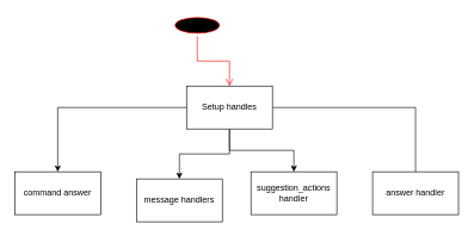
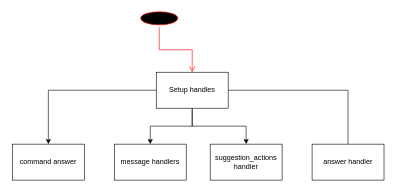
  <mxCell id="0" />
  <mxCell id="1" parent="0" />
- <mxCell id="2" value="main()" style="ellipse;html=1;shape=startState;fillColor=#000000;strokeColor=#ff0000;" vertex="1" parent="1"><mxGeometry x="240" y="20" width="70" height="30" as="geometry" /></mxCell>
+ <mxCell id="2" value="main()" style="ellipse;html=1;shape=startState;fillColor=#000000;strokeColor=#ff0000;" vertex="1" parent="1"><mxGeometry x="230" y="15" width="70" height="30" as="geometry" /></mxCell>
  <mxCell id="3" value="" style="edgeStyle=orthogonalEdgeStyle;html=1;verticalAlign=bottom;endArrow=open;endSize=8;strokeColor=#ff0000;rounded=0;" edge="1" source="2" parent="1" target="8"><mxGeometry relative="1" as="geometry"><mxPoint x="380" y="35" as="targetPoint" /></mxGeometry></mxCell>
  <mxCell id="4" style="edgeStyle=orthogonalEdgeStyle;rounded=0;orthogonalLoop=1;jettySize=auto;html=1;" edge="1" parent="1" source="8" target="9"><mxGeometry relative="1" as="geometry" /></mxCell>
  <mxCell id="5" style="edgeStyle=orthogonalEdgeStyle;rounded=0;orthogonalLoop=1;jettySize=auto;html=1;" edge="1" parent="1" source="8" target="10"><mxGeometry relative="1" as="geometry" /></mxCell>
  <mxCell id="6" style="edgeStyle=orthogonalEdgeStyle;rounded=0;orthogonalLoop=1;jettySize=auto;html=1;" edge="1" parent="1" source="8" target="11"><mxGeometry relative="1" as="geometry" /></mxCell>
  <mxCell id="7" style="edgeStyle=orthogonalEdgeStyle;rounded=0;orthogonalLoop=1;jettySize=auto;html=1;endArrow=none;" edge="1" parent="1" source="8" target="12"><mxGeometry relative="1" as="geometry" /></mxCell>
  <mxCell id="8" value="Setup handles" style="rounded=0;whiteSpace=wrap;html=1;" vertex="1" parent="1"><mxGeometry x="260" y="120" width="120" height="60" as="geometry" /></mxCell>
  <mxCell id="9" value="command answer" style="rounded=0;whiteSpace=wrap;html=1;" vertex="1" parent="1"><mxGeometry x="20" y="240" width="120" height="60" as="geometry" /></mxCell>
- <mxCell id="10" value="message handlers" style="rounded=0;whiteSpace=wrap;html=1;" vertex="1" parent="1"><mxGeometry x="190" y="250" width="120" height="60" as="geometry" /></mxCell>
+ <mxCell id="10" value="message handlers" style="rounded=0;whiteSpace=wrap;html=1;" vertex="1" parent="1"><mxGeometry x="190" y="240" width="120" height="60" as="geometry" /></mxCell>
  <mxCell id="11" value="suggestion_actions handler" style="rounded=0;whiteSpace=wrap;html=1;" vertex="1" parent="1"><mxGeometry x="350" y="240" width="120" height="60" as="geometry" /></mxCell>
  <mxCell id="12" value="answer handler" style="rounded=0;whiteSpace=wrap;html=1;" vertex="1" parent="1"><mxGeometry x="520" y="240" width="120" height="60" as="geometry" /></mxCell>
